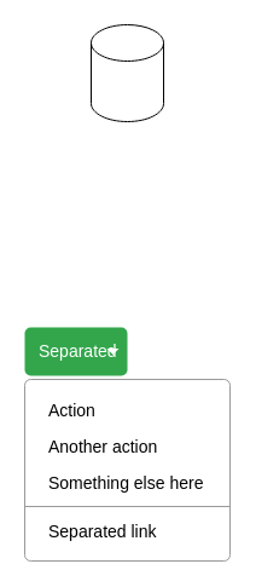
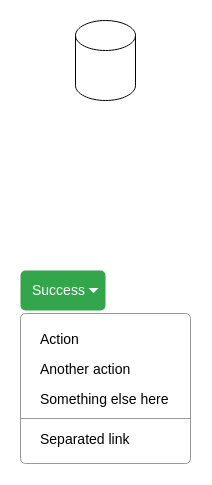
  <mxCell id="0" />
  <mxCell id="1" parent="0" />
- <mxCell id="2" value="Separated" style="html=1;shadow=0;dashed=0;shape=mxgraph.bootstrap.rrect;rSize=5;strokeColor=none;strokeWidth=1;fillColor=#33A64C;fontColor=#ffffff;whiteSpace=wrap;align=left;verticalAlign=middle;fontStyle=0;fontSize=14;spacingLeft=10;" parent="1" vertex="1"><mxGeometry x="20" y="270" width="85" height="40" as="geometry" /></mxCell>
+ <mxCell id="2" value="Success" style="html=1;shadow=0;dashed=0;shape=mxgraph.bootstrap.rrect;rSize=5;strokeColor=none;strokeWidth=1;fillColor=#33A64C;fontColor=#ffffff;whiteSpace=wrap;align=left;verticalAlign=middle;fontStyle=0;fontSize=14;spacingLeft=10;" parent="1" vertex="1"><mxGeometry x="20" y="270" width="85" height="40" as="geometry" /></mxCell>
  <mxCell id="3" value="" style="shape=triangle;direction=south;fillColor=#ffffff;strokeColor=none;perimeter=none;" parent="2" vertex="1"><mxGeometry x="1" y="0.5" width="10" height="5" relative="1" as="geometry"><mxPoint x="-17" y="-2.5" as="offset" /></mxGeometry></mxCell>
  <mxCell id="4" value="" style="html=1;shadow=0;dashed=0;shape=mxgraph.bootstrap.rrect;rSize=5;fillColor=#ffffff;strokeColor=#999999;" parent="1" vertex="1"><mxGeometry x="20" y="313" width="170" height="150" as="geometry" /></mxCell>
  <mxCell id="5" value="Action" style="fillColor=none;strokeColor=none;align=left;spacing=20;fontSize=14;" parent="4" vertex="1"><mxGeometry width="170" height="30" relative="1" as="geometry"><mxPoint y="10" as="offset" /></mxGeometry></mxCell>
  <mxCell id="6" value="Another action" style="fillColor=none;strokeColor=none;align=left;spacing=20;fontSize=14;" parent="4" vertex="1"><mxGeometry width="170" height="30" relative="1" as="geometry"><mxPoint y="40" as="offset" /></mxGeometry></mxCell>
  <mxCell id="7" value="Something else here" style="fillColor=none;strokeColor=none;align=left;spacing=20;fontSize=14;" parent="4" vertex="1"><mxGeometry width="170" height="30" relative="1" as="geometry"><mxPoint y="70" as="offset" /></mxGeometry></mxCell>
  <mxCell id="8" value="" style="shape=line;strokeColor=#999999;perimeter=none;resizeWidth=1;" parent="4" vertex="1"><mxGeometry width="170" height="10" relative="1" as="geometry"><mxPoint y="100" as="offset" /></mxGeometry></mxCell>
  <mxCell id="9" value="Separated link" style="fillColor=none;strokeColor=none;align=left;spacing=20;fontSize=14;" parent="4" vertex="1"><mxGeometry width="170" height="30" relative="1" as="geometry"><mxPoint y="110" as="offset" /></mxGeometry></mxCell>
  <mxCell id="10" value="" style="shape=cylinder3;whiteSpace=wrap;html=1;boundedLbl=1;backgroundOutline=1;size=15;" vertex="1" parent="1"><mxGeometry x="75" y="20" width="60" height="80" as="geometry" /></mxCell>
